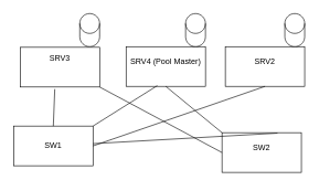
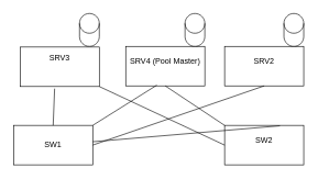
  <mxCell id="0" />
  <mxCell id="1" parent="0" />
  <mxCell id="2" value="SRV4 (Pool Master)&lt;div&gt;&lt;br&gt;&lt;/div&gt;" style="rounded=0;whiteSpace=wrap;html=1;" vertex="1" parent="1"><mxGeometry x="190" y="70" width="120" height="60" as="geometry" /></mxCell>
  <mxCell id="3" value="SRV3&lt;br&gt;&lt;br&gt;&lt;div&gt;&lt;br&gt;&lt;/div&gt;" style="rounded=0;whiteSpace=wrap;html=1;" vertex="1" parent="1"><mxGeometry x="30" y="71" width="120" height="60" as="geometry" /></mxCell>
  <mxCell id="4" value="SRV2&lt;div&gt;&lt;br&gt;&lt;/div&gt;" style="rounded=0;whiteSpace=wrap;html=1;" vertex="1" parent="1"><mxGeometry x="340" y="70" width="120" height="60" as="geometry" /></mxCell>
  <mxCell id="5" value="SW1" style="rounded=0;whiteSpace=wrap;html=1;" vertex="1" parent="1"><mxGeometry x="20" y="190" width="120" height="60" as="geometry" /></mxCell>
- <mxCell id="6" value="SW2&lt;div&gt;&lt;br/&gt;&lt;/div&gt;" style="rounded=0;whiteSpace=wrap;html=1;" vertex="1" parent="1"><mxGeometry x="335" y="200" width="120" height="60" as="geometry" /></mxCell>
+ <mxCell id="6" value="SW2&lt;div&gt;&lt;br/&gt;&lt;/div&gt;" style="rounded=0;whiteSpace=wrap;html=1;" vertex="1" parent="1"><mxGeometry x="340" y="190" width="120" height="60" as="geometry" /></mxCell>
  <mxCell id="7" value="" style="endArrow=none;html=1;rounded=0;exitX=0.5;exitY=0;exitDx=0;exitDy=0;entryX=0.435;entryY=1.053;entryDx=0;entryDy=0;entryPerimeter=0;" edge="1" parent="1" source="5" target="3"><mxGeometry width="50" height="50" relative="1" as="geometry"><mxPoint x="80" y="170" as="sourcePoint" /><mxPoint x="90" y="160" as="targetPoint" /></mxGeometry></mxCell>
  <mxCell id="8" value="" style="endArrow=none;html=1;rounded=0;entryX=0.393;entryY=0.983;entryDx=0;entryDy=0;entryPerimeter=0;exitX=1;exitY=0;exitDx=0;exitDy=0;" edge="1" parent="1" source="5" target="2"><mxGeometry width="50" height="50" relative="1" as="geometry"><mxPoint x="174" y="202" as="sourcePoint" /><mxPoint x="220" y="150" as="targetPoint" /></mxGeometry></mxCell>
  <mxCell id="9" value="" style="endArrow=none;html=1;rounded=0;entryX=0.5;entryY=1;entryDx=0;entryDy=0;exitX=0;exitY=0;exitDx=0;exitDy=0;" edge="1" parent="1" source="6" target="2"><mxGeometry width="50" height="50" relative="1" as="geometry"><mxPoint x="270" y="190" as="sourcePoint" /><mxPoint x="320" y="140" as="targetPoint" /></mxGeometry></mxCell>
  <mxCell id="10" value="" style="endArrow=none;html=1;rounded=0;exitX=1;exitY=1;exitDx=0;exitDy=0;entryX=0;entryY=0.5;entryDx=0;entryDy=0;" edge="1" parent="1" source="3" target="6"><mxGeometry width="50" height="50" relative="1" as="geometry"><mxPoint x="160" y="180" as="sourcePoint" /><mxPoint x="210" y="130" as="targetPoint" /></mxGeometry></mxCell>
  <mxCell id="11" value="" style="endArrow=none;html=1;rounded=0;exitX=0.699;exitY=0.011;exitDx=0;exitDy=0;exitPerimeter=0;" edge="1" parent="1" source="6" target="5"><mxGeometry width="50" height="50" relative="1" as="geometry"><mxPoint x="480" y="300" as="sourcePoint" /><mxPoint x="530" y="250" as="targetPoint" /></mxGeometry></mxCell>
  <mxCell id="12" value="" style="endArrow=none;html=1;rounded=0;entryX=0.5;entryY=1;entryDx=0;entryDy=0;exitX=1;exitY=0.5;exitDx=0;exitDy=0;" edge="1" parent="1" source="5" target="4"><mxGeometry width="50" height="50" relative="1" as="geometry"><mxPoint x="480" y="300" as="sourcePoint" /><mxPoint x="530" y="250" as="targetPoint" /></mxGeometry></mxCell>
  <mxCell id="13" value="" style="shape=cylinder3;whiteSpace=wrap;html=1;boundedLbl=1;backgroundOutline=1;size=15;" vertex="1" parent="1"><mxGeometry x="120" y="20" width="30" height="50" as="geometry" /></mxCell>
  <mxCell id="14" value="" style="shape=cylinder3;whiteSpace=wrap;html=1;boundedLbl=1;backgroundOutline=1;size=15;" vertex="1" parent="1"><mxGeometry x="280" y="20" width="30" height="50" as="geometry" /></mxCell>
  <mxCell id="15" value="" style="shape=cylinder3;whiteSpace=wrap;html=1;boundedLbl=1;backgroundOutline=1;size=15;" vertex="1" parent="1"><mxGeometry x="430" y="20" width="30" height="50" as="geometry" /></mxCell>
